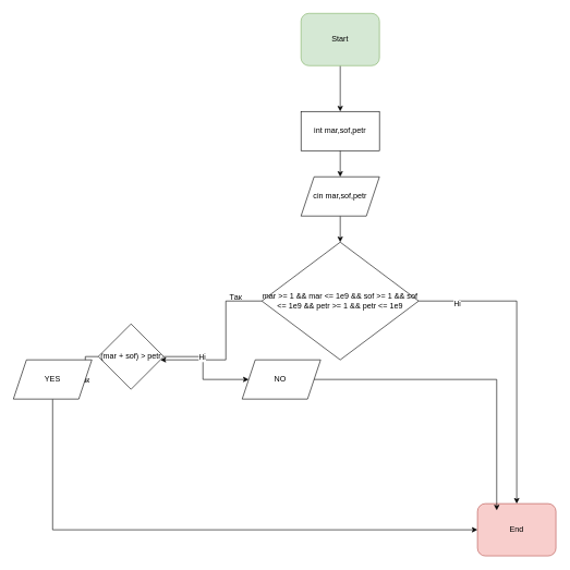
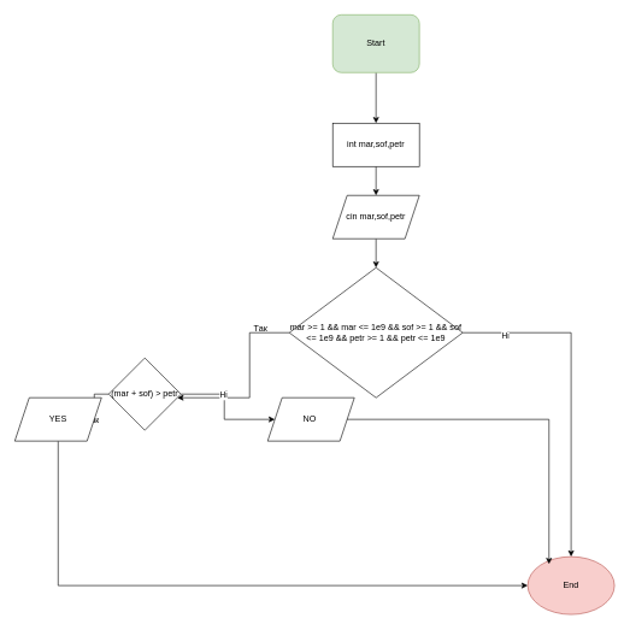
  <mxCell id="0" />
  <mxCell id="1" parent="0" />
  <mxCell id="2" style="edgeStyle=orthogonalEdgeStyle;rounded=0;orthogonalLoop=1;jettySize=auto;html=1;" edge="1" parent="1" source="3" target="5"><mxGeometry relative="1" as="geometry"><mxPoint x="520" y="200" as="targetPoint" /></mxGeometry></mxCell>
  <mxCell id="3" value="Start" style="whiteSpace=wrap;html=1;fillColor=#d5e8d4;strokeColor=#82b366;rounded=1;" vertex="1" parent="1"><mxGeometry x="460" y="20" width="120" height="80" as="geometry" /></mxCell>
  <mxCell id="4" style="edgeStyle=orthogonalEdgeStyle;rounded=0;orthogonalLoop=1;jettySize=auto;html=1;" edge="1" parent="1" source="5" target="7"><mxGeometry relative="1" as="geometry"><mxPoint x="520" y="300" as="targetPoint" /></mxGeometry></mxCell>
  <mxCell id="5" value="int mar,sof,petr" style="rounded=0;whiteSpace=wrap;html=1;" vertex="1" parent="1"><mxGeometry x="460" y="170" width="120" height="60" as="geometry" /></mxCell>
  <mxCell id="6" style="edgeStyle=orthogonalEdgeStyle;rounded=0;orthogonalLoop=1;jettySize=auto;html=1;" edge="1" parent="1" source="7" target="11"><mxGeometry relative="1" as="geometry"><mxPoint x="520" y="430" as="targetPoint" /></mxGeometry></mxCell>
  <mxCell id="7" value="cin mar,sof,petr" style="shape=parallelogram;perimeter=parallelogramPerimeter;whiteSpace=wrap;html=1;fixedSize=1;" vertex="1" parent="1"><mxGeometry x="460" y="270" width="120" height="60" as="geometry" /></mxCell>
  <mxCell id="8" style="edgeStyle=orthogonalEdgeStyle;rounded=0;orthogonalLoop=1;jettySize=auto;html=1;" edge="1" parent="1" source="11" target="17"><mxGeometry relative="1" as="geometry"><mxPoint x="310" y="460" as="targetPoint" /><Array as="points"><mxPoint x="345" y="460" /><mxPoint x="345" y="550" /></Array></mxGeometry></mxCell>
  <mxCell id="9" style="edgeStyle=orthogonalEdgeStyle;rounded=0;orthogonalLoop=1;jettySize=auto;html=1;" edge="1" parent="1" source="11" target="21"><mxGeometry relative="1" as="geometry"><mxPoint x="740" y="460" as="targetPoint" /></mxGeometry></mxCell>
  <mxCell id="10" value="Ні" style="edgeLabel;html=1;align=center;verticalAlign=middle;resizable=0;points=[];" connectable="0" vertex="1" parent="9"><mxGeometry x="-0.75" y="-3" relative="1" as="geometry"><mxPoint as="offset" /></mxGeometry></mxCell>
  <mxCell id="11" value="mar &amp;gt;= 1 &amp;amp;&amp;amp; mar &amp;lt;= 1e9 &amp;amp;&amp;amp; sof &amp;gt;= 1 &amp;amp;&amp;amp; sof &amp;lt;= 1e9 &amp;amp;&amp;amp; petr &amp;gt;= 1 &amp;amp;&amp;amp; petr &amp;lt;= 1e9" style="rhombus;whiteSpace=wrap;html=1;" vertex="1" parent="1"><mxGeometry x="400" y="370" width="240" height="180" as="geometry" /></mxCell>
  <mxCell id="12" value="Так" style="text;html=1;align=center;verticalAlign=middle;resizable=0;points=[];autosize=1;strokeColor=none;fillColor=none;" vertex="1" parent="1"><mxGeometry x="340" y="440" width="40" height="30" as="geometry" /></mxCell>
  <mxCell id="13" style="edgeStyle=orthogonalEdgeStyle;rounded=0;orthogonalLoop=1;jettySize=auto;html=1;" edge="1" parent="1" source="17" target="19"><mxGeometry relative="1" as="geometry"><mxPoint x="120" y="580" as="targetPoint" /></mxGeometry></mxCell>
  <mxCell id="14" value="Так" style="edgeLabel;html=1;align=center;verticalAlign=middle;resizable=0;points=[];" connectable="0" vertex="1" parent="13"><mxGeometry x="0.106" relative="1" as="geometry"><mxPoint as="offset" /></mxGeometry></mxCell>
  <mxCell id="15" style="edgeStyle=orthogonalEdgeStyle;rounded=0;orthogonalLoop=1;jettySize=auto;html=1;" edge="1" parent="1" source="17" target="20"><mxGeometry relative="1" as="geometry"><mxPoint x="400" y="580" as="targetPoint" /></mxGeometry></mxCell>
  <mxCell id="16" value="Ні" style="edgeLabel;html=1;align=center;verticalAlign=middle;resizable=0;points=[];" connectable="0" vertex="1" parent="15"><mxGeometry x="-0.259" y="-2" relative="1" as="geometry"><mxPoint as="offset" /></mxGeometry></mxCell>
  <mxCell id="17" value="(mar + sof) &gt; petr" style="rhombus;whiteSpace=wrap;html=1;" vertex="1" parent="1"><mxGeometry x="150" y="495" width="100" height="100" as="geometry" /></mxCell>
  <mxCell id="18" style="edgeStyle=orthogonalEdgeStyle;rounded=0;orthogonalLoop=1;jettySize=auto;html=1;entryX=0;entryY=0.5;entryDx=0;entryDy=0;" edge="1" parent="1" source="19" target="21"><mxGeometry relative="1" as="geometry"><mxPoint x="82.857" y="830" as="targetPoint" /><Array as="points"><mxPoint x="80" y="810" /></Array></mxGeometry></mxCell>
  <mxCell id="19" value="YES" style="shape=parallelogram;perimeter=parallelogramPerimeter;whiteSpace=wrap;html=1;fixedSize=1;" vertex="1" parent="1"><mxGeometry x="20" y="550" width="120" height="60" as="geometry" /></mxCell>
  <mxCell id="20" value="NO&amp;nbsp;" style="shape=parallelogram;perimeter=parallelogramPerimeter;whiteSpace=wrap;html=1;fixedSize=1;" vertex="1" parent="1"><mxGeometry x="370" y="550" width="120" height="60" as="geometry" /></mxCell>
- <mxCell id="21" value="End" style="whiteSpace=wrap;html=1;fillColor=#f8cecc;strokeColor=#b85450;rounded=1;" vertex="1" parent="1"><mxGeometry x="730" y="770" width="120" height="80" as="geometry" /></mxCell>
+ <mxCell id="21" value="End" style="ellipse;whiteSpace=wrap;html=1;fillColor=#f8cecc;strokeColor=#b85450;" vertex="1" parent="1"><mxGeometry x="730" y="770" width="120" height="80" as="geometry" /></mxCell>
  <mxCell id="22" style="edgeStyle=orthogonalEdgeStyle;rounded=0;orthogonalLoop=1;jettySize=auto;html=1;entryX=0.245;entryY=0.128;entryDx=0;entryDy=0;entryPerimeter=0;" edge="1" parent="1" source="20" target="21"><mxGeometry relative="1" as="geometry" /></mxCell>
